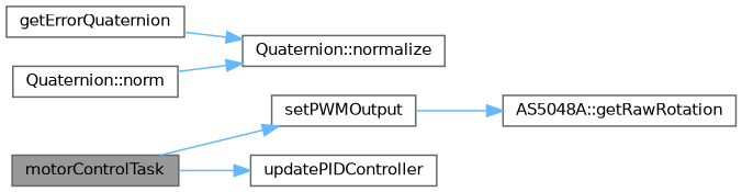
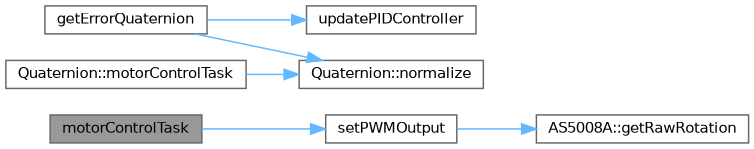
  digraph {
    rankdir=LR
    node [color=grey40 fillcolor=white fontname=Helvetica fontsize=10 shape=box style=filled]
    edge [color=steelblue1 fontname=Helvetica fontsize=10 labelfontname=Helvetica labelfontsize=10 style=solid]
    n1 [color=gray40 fillcolor=grey60 fontcolor=black height=0.2 label=motorControlTask width=0.4]
    n2 [height=0.2 label=setPWMOutput width=0.4]
    n3 [height=0.2 label=updatePIDController width=0.4]
    n4 [height=0.2 label=getErrorQuaternion width=0.4]
    n5 [height=0.2 label="Quaternion::normalize" width=0.4]
-   n6 [height=0.2 label="AS5048A::getRawRotation" width=0.4]
-   n7 [height=0.2 label="Quaternion::norm" width=0.4]
+   n6 [height=0.2 label="AS5008A::getRawRotation" width=0.4]
+   n7 [height=0.2 label="Quaternion::motorControlTask" width=0.4]
    n1 -> n2
-   n1 -> n3
+   n4 -> n3
    n2 -> n6
    n4 -> n5
    n7 -> n5
  }
